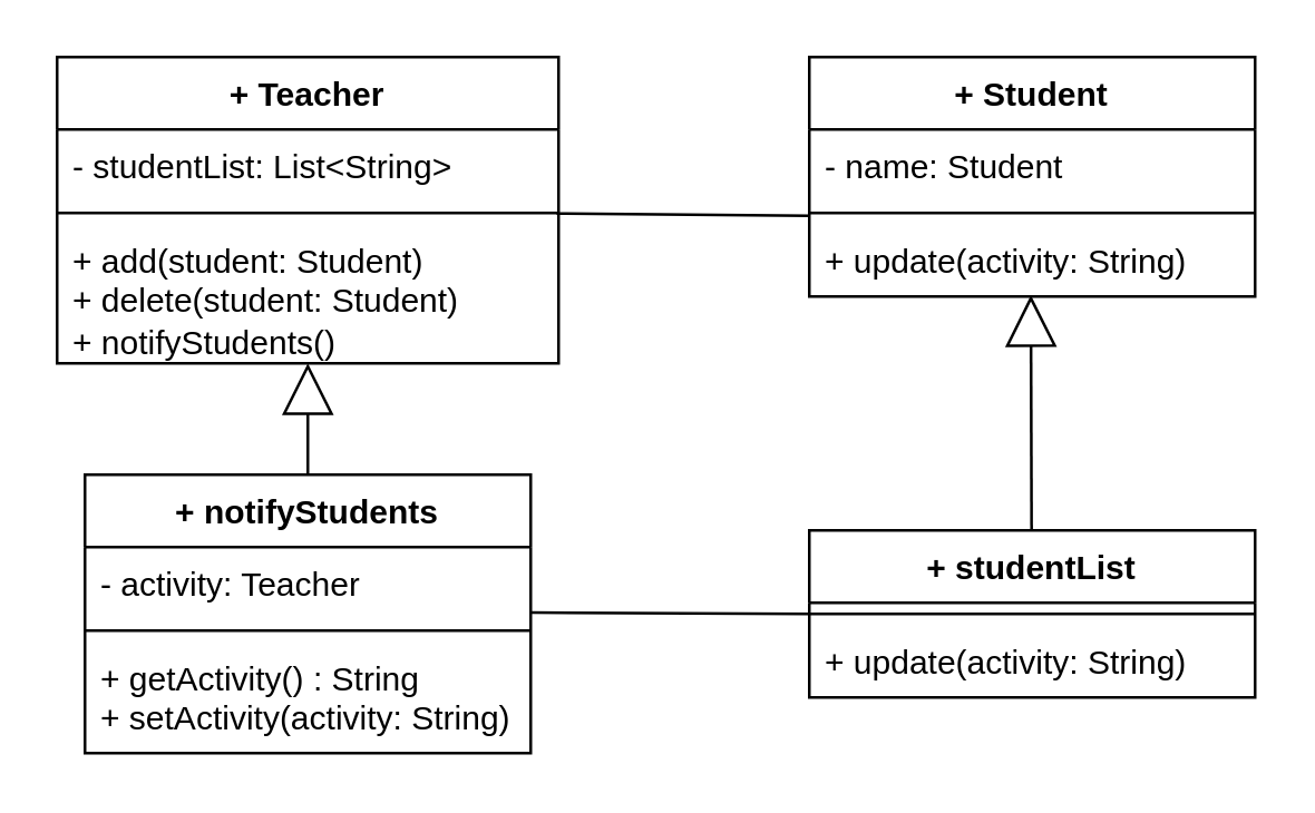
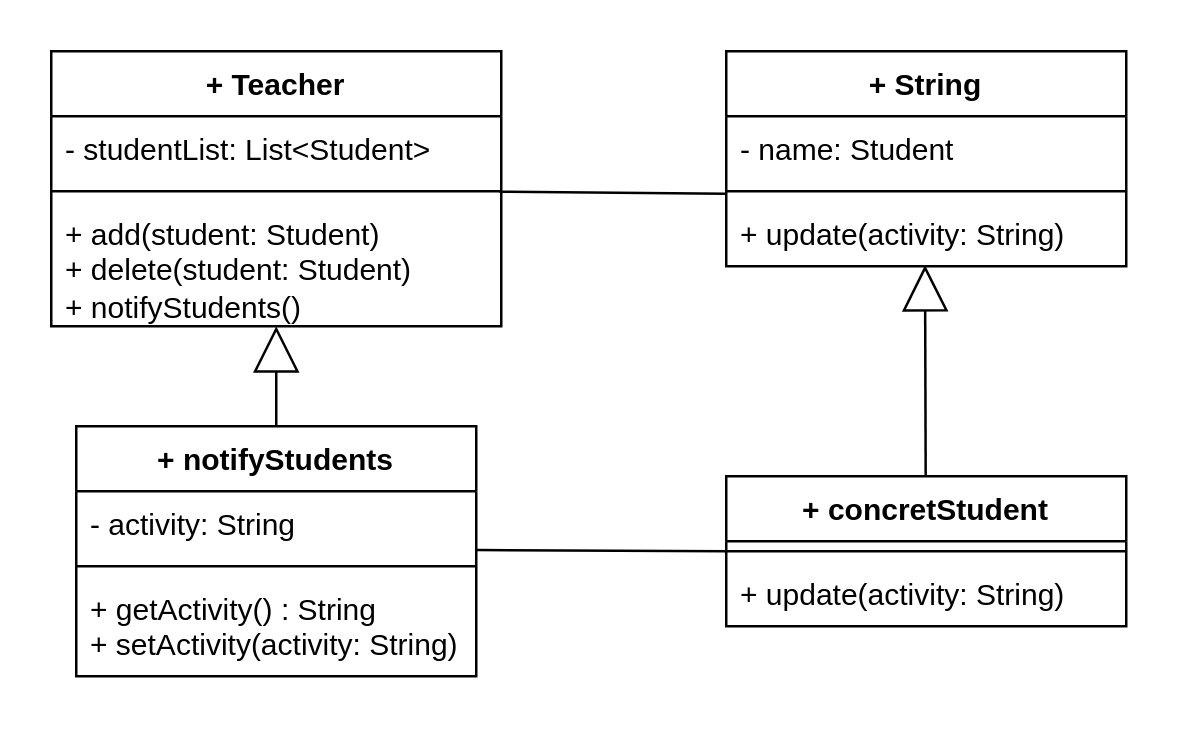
  <mxCell id="0" />
  <mxCell id="1" parent="0" />
  <mxCell id="2" value="+ Teacher" style="swimlane;fontStyle=1;align=center;verticalAlign=top;childLayout=stackLayout;horizontal=1;startSize=26;horizontalStack=0;resizeParent=1;resizeParentMax=0;resizeLast=0;collapsible=1;marginBottom=0;whiteSpace=wrap;html=1;" vertex="1" parent="1"><mxGeometry x="20" y="20" width="180" height="110" as="geometry" /></mxCell>
- <mxCell id="3" value="- studentList: List&amp;lt;String&amp;gt;" style="text;strokeColor=none;fillColor=none;align=left;verticalAlign=top;spacingLeft=4;spacingRight=4;overflow=hidden;rotatable=0;points=[[0,0.5],[1,0.5]];portConstraint=eastwest;whiteSpace=wrap;html=1;" vertex="1" parent="2"><mxGeometry y="26" width="180" height="26" as="geometry" /></mxCell>
+ <mxCell id="3" value="- studentList: List&amp;lt;Student&amp;gt;" style="text;strokeColor=none;fillColor=none;align=left;verticalAlign=top;spacingLeft=4;spacingRight=4;overflow=hidden;rotatable=0;points=[[0,0.5],[1,0.5]];portConstraint=eastwest;whiteSpace=wrap;html=1;" vertex="1" parent="2"><mxGeometry y="26" width="180" height="26" as="geometry" /></mxCell>
  <mxCell id="4" value="" style="line;strokeWidth=1;fillColor=none;align=left;verticalAlign=middle;spacingTop=-1;spacingLeft=3;spacingRight=3;rotatable=0;labelPosition=right;points=[];portConstraint=eastwest;strokeColor=inherit;" vertex="1" parent="2"><mxGeometry y="52" width="180" height="8" as="geometry" /></mxCell>
  <mxCell id="5" value="+ add(student: Student)&lt;div&gt;+ delete(student: Student)&lt;/div&gt;&lt;div&gt;+ notifyStudents()&lt;/div&gt;" style="text;strokeColor=none;fillColor=none;align=left;verticalAlign=top;spacingLeft=4;spacingRight=4;overflow=hidden;rotatable=0;points=[[0,0.5],[1,0.5]];portConstraint=eastwest;whiteSpace=wrap;html=1;" vertex="1" parent="2"><mxGeometry y="60" width="180" height="50" as="geometry" /></mxCell>
- <mxCell id="6" value="+ studentList" style="swimlane;fontStyle=1;align=center;verticalAlign=top;childLayout=stackLayout;horizontal=1;startSize=26;horizontalStack=0;resizeParent=1;resizeParentMax=0;resizeLast=0;collapsible=1;marginBottom=0;whiteSpace=wrap;html=1;" vertex="1" parent="1"><mxGeometry x="290" y="190" width="160" height="60" as="geometry" /></mxCell>
+ <mxCell id="6" value="+ concretStudent" style="swimlane;fontStyle=1;align=center;verticalAlign=top;childLayout=stackLayout;horizontal=1;startSize=26;horizontalStack=0;resizeParent=1;resizeParentMax=0;resizeLast=0;collapsible=1;marginBottom=0;whiteSpace=wrap;html=1;" vertex="1" parent="1"><mxGeometry x="290" y="190" width="160" height="60" as="geometry" /></mxCell>
  <mxCell id="7" value="" style="line;strokeWidth=1;fillColor=none;align=left;verticalAlign=middle;spacingTop=-1;spacingLeft=3;spacingRight=3;rotatable=0;labelPosition=right;points=[];portConstraint=eastwest;strokeColor=inherit;" vertex="1" parent="6"><mxGeometry y="26" width="160" height="8" as="geometry" /></mxCell>
  <mxCell id="8" value="+ update(activity: String)" style="text;strokeColor=none;fillColor=none;align=left;verticalAlign=top;spacingLeft=4;spacingRight=4;overflow=hidden;rotatable=0;points=[[0,0.5],[1,0.5]];portConstraint=eastwest;whiteSpace=wrap;html=1;" vertex="1" parent="6"><mxGeometry y="34" width="160" height="26" as="geometry" /></mxCell>
  <mxCell id="9" value="+ notifyStudents" style="swimlane;fontStyle=1;align=center;verticalAlign=top;childLayout=stackLayout;horizontal=1;startSize=26;horizontalStack=0;resizeParent=1;resizeParentMax=0;resizeLast=0;collapsible=1;marginBottom=0;whiteSpace=wrap;html=1;" vertex="1" parent="1"><mxGeometry x="30" y="170" width="160" height="100" as="geometry" /></mxCell>
- <mxCell id="10" value="- activity: Teacher" style="text;strokeColor=none;fillColor=none;align=left;verticalAlign=top;spacingLeft=4;spacingRight=4;overflow=hidden;rotatable=0;points=[[0,0.5],[1,0.5]];portConstraint=eastwest;whiteSpace=wrap;html=1;" vertex="1" parent="9"><mxGeometry y="26" width="160" height="26" as="geometry" /></mxCell>
+ <mxCell id="10" value="- activity: String" style="text;strokeColor=none;fillColor=none;align=left;verticalAlign=top;spacingLeft=4;spacingRight=4;overflow=hidden;rotatable=0;points=[[0,0.5],[1,0.5]];portConstraint=eastwest;whiteSpace=wrap;html=1;" vertex="1" parent="9"><mxGeometry y="26" width="160" height="26" as="geometry" /></mxCell>
  <mxCell id="11" value="" style="line;strokeWidth=1;fillColor=none;align=left;verticalAlign=middle;spacingTop=-1;spacingLeft=3;spacingRight=3;rotatable=0;labelPosition=right;points=[];portConstraint=eastwest;strokeColor=inherit;" vertex="1" parent="9"><mxGeometry y="52" width="160" height="8" as="geometry" /></mxCell>
  <mxCell id="12" value="+ getActivity() : String&lt;div&gt;+ setActivity(activity: String)&lt;/div&gt;" style="text;strokeColor=none;fillColor=none;align=left;verticalAlign=top;spacingLeft=4;spacingRight=4;overflow=hidden;rotatable=0;points=[[0,0.5],[1,0.5]];portConstraint=eastwest;whiteSpace=wrap;html=1;" vertex="1" parent="9"><mxGeometry y="60" width="160" height="40" as="geometry" /></mxCell>
  <mxCell id="13" value="" style="html=1;verticalAlign=bottom;endArrow=none;curved=0;rounded=0;endFill=0;exitX=0.996;exitY=0.52;exitDx=0;exitDy=0;exitPerimeter=0;entryX=0;entryY=0.5;entryDx=0;entryDy=0;" edge="1" parent="1" source="4"><mxGeometry width="80" relative="1" as="geometry"><mxPoint x="240" y="170" as="sourcePoint" /><mxPoint x="290" y="77" as="targetPoint" /></mxGeometry></mxCell>
  <mxCell id="14" value="" style="html=1;verticalAlign=bottom;endArrow=none;curved=0;rounded=0;endFill=0;exitX=0.996;exitY=0.52;exitDx=0;exitDy=0;exitPerimeter=0;entryX=0;entryY=0.5;entryDx=0;entryDy=0;" edge="1" parent="1" target="6"><mxGeometry width="80" relative="1" as="geometry"><mxPoint x="190" y="219.5" as="sourcePoint" /><mxPoint x="281" y="220.5" as="targetPoint" /></mxGeometry></mxCell>
  <mxCell id="15" value="" style="endArrow=block;endSize=16;endFill=0;html=1;rounded=0;" edge="1" parent="1"><mxGeometry width="160" relative="1" as="geometry"><mxPoint x="110" y="170" as="sourcePoint" /><mxPoint x="110" y="130" as="targetPoint" /></mxGeometry></mxCell>
  <mxCell id="16" value="" style="endArrow=block;endSize=16;endFill=0;html=1;rounded=0;entryX=0.497;entryY=0.982;entryDx=0;entryDy=0;entryPerimeter=0;" edge="1" parent="1" target="20"><mxGeometry width="160" relative="1" as="geometry"><mxPoint x="369.77" y="190" as="sourcePoint" /><mxPoint x="370" y="90" as="targetPoint" /></mxGeometry></mxCell>
- <mxCell id="17" value="+ Student" style="swimlane;fontStyle=1;align=center;verticalAlign=top;childLayout=stackLayout;horizontal=1;startSize=26;horizontalStack=0;resizeParent=1;resizeParentMax=0;resizeLast=0;collapsible=1;marginBottom=0;whiteSpace=wrap;html=1;" vertex="1" parent="1"><mxGeometry x="290" y="20" width="160" height="86" as="geometry" /></mxCell>
+ <mxCell id="17" value="+ String" style="swimlane;fontStyle=1;align=center;verticalAlign=top;childLayout=stackLayout;horizontal=1;startSize=26;horizontalStack=0;resizeParent=1;resizeParentMax=0;resizeLast=0;collapsible=1;marginBottom=0;whiteSpace=wrap;html=1;" vertex="1" parent="1"><mxGeometry x="290" y="20" width="160" height="86" as="geometry" /></mxCell>
  <mxCell id="18" value="- name: Student&amp;nbsp;" style="text;strokeColor=none;fillColor=none;align=left;verticalAlign=top;spacingLeft=4;spacingRight=4;overflow=hidden;rotatable=0;points=[[0,0.5],[1,0.5]];portConstraint=eastwest;whiteSpace=wrap;html=1;" vertex="1" parent="17"><mxGeometry y="26" width="160" height="26" as="geometry" /></mxCell>
  <mxCell id="19" value="" style="line;strokeWidth=1;fillColor=none;align=left;verticalAlign=middle;spacingTop=-1;spacingLeft=3;spacingRight=3;rotatable=0;labelPosition=right;points=[];portConstraint=eastwest;strokeColor=inherit;" vertex="1" parent="17"><mxGeometry y="52" width="160" height="8" as="geometry" /></mxCell>
  <mxCell id="20" value="+ update(activity: String)" style="text;strokeColor=none;fillColor=none;align=left;verticalAlign=top;spacingLeft=4;spacingRight=4;overflow=hidden;rotatable=0;points=[[0,0.5],[1,0.5]];portConstraint=eastwest;whiteSpace=wrap;html=1;" vertex="1" parent="17"><mxGeometry y="60" width="160" height="26" as="geometry" /></mxCell>
